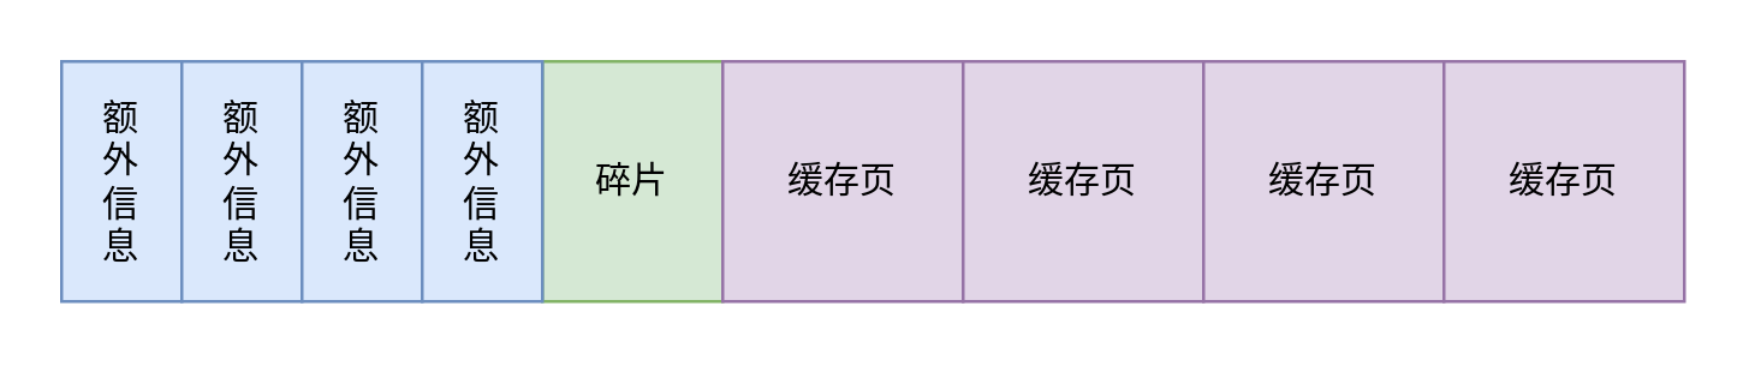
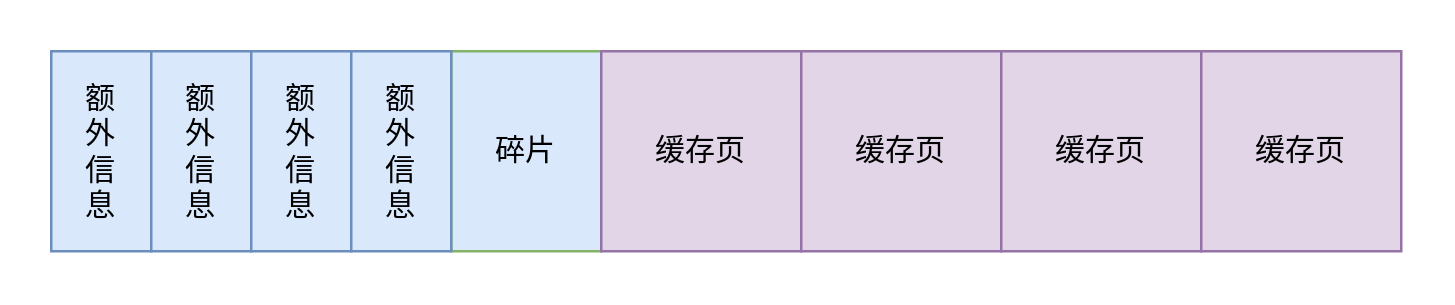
  <mxCell id="0" />
  <mxCell id="1" parent="0" />
  <mxCell id="2" value="额&lt;br&gt;外&lt;br&gt;信&lt;br&gt;息" style="rounded=0;whiteSpace=wrap;html=1;fillColor=#dae8fc;strokeColor=#6c8ebf;" vertex="1" parent="1"><mxGeometry x="20" y="20" width="40" height="80" as="geometry" /></mxCell>
  <mxCell id="3" value="额&lt;br&gt;外&lt;br&gt;信&lt;br&gt;息" style="rounded=0;whiteSpace=wrap;html=1;fillColor=#dae8fc;strokeColor=#6c8ebf;" vertex="1" parent="1"><mxGeometry x="60" y="20" width="40" height="80" as="geometry" /></mxCell>
  <mxCell id="4" value="额&lt;br&gt;外&lt;br&gt;信&lt;br&gt;息" style="rounded=0;whiteSpace=wrap;html=1;fillColor=#dae8fc;strokeColor=#6c8ebf;" vertex="1" parent="1"><mxGeometry x="100" y="20" width="40" height="80" as="geometry" /></mxCell>
- <mxCell id="5" value="碎片" style="rounded=0;whiteSpace=wrap;html=1;fillColor=#d5e8d4;strokeColor=#82b366;" vertex="1" parent="1"><mxGeometry x="180" y="20" width="60" height="80" as="geometry" /></mxCell>
+ <mxCell id="5" value="碎片" style="rounded=0;whiteSpace=wrap;html=1;fillColor=#dae8fc;strokeColor=#82b366;" vertex="1" parent="1"><mxGeometry x="180" y="20" width="60" height="80" as="geometry" /></mxCell>
  <mxCell id="6" value="额&lt;br&gt;外&lt;br&gt;信&lt;br&gt;息" style="rounded=0;whiteSpace=wrap;html=1;fillColor=#dae8fc;strokeColor=#6c8ebf;" vertex="1" parent="1"><mxGeometry x="140" y="20" width="40" height="80" as="geometry" /></mxCell>
  <mxCell id="7" value="缓存页" style="rounded=0;whiteSpace=wrap;html=1;fillColor=#e1d5e7;strokeColor=#9673a6;" vertex="1" parent="1"><mxGeometry x="240" y="20" width="80" height="80" as="geometry" /></mxCell>
  <mxCell id="8" value="缓存页" style="rounded=0;whiteSpace=wrap;html=1;fillColor=#e1d5e7;strokeColor=#9673a6;" vertex="1" parent="1"><mxGeometry x="320" y="20" width="80" height="80" as="geometry" /></mxCell>
  <mxCell id="9" value="缓存页" style="rounded=0;whiteSpace=wrap;html=1;fillColor=#e1d5e7;strokeColor=#9673a6;" vertex="1" parent="1"><mxGeometry x="400" y="20" width="80" height="80" as="geometry" /></mxCell>
  <mxCell id="10" value="缓存页" style="rounded=0;whiteSpace=wrap;html=1;fillColor=#e1d5e7;strokeColor=#9673a6;" vertex="1" parent="1"><mxGeometry x="480" y="20" width="80" height="80" as="geometry" /></mxCell>
